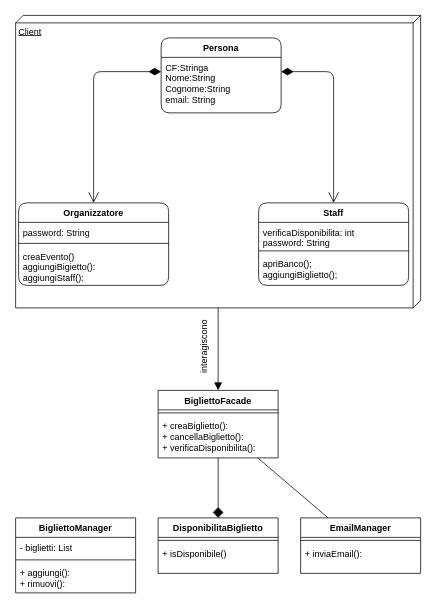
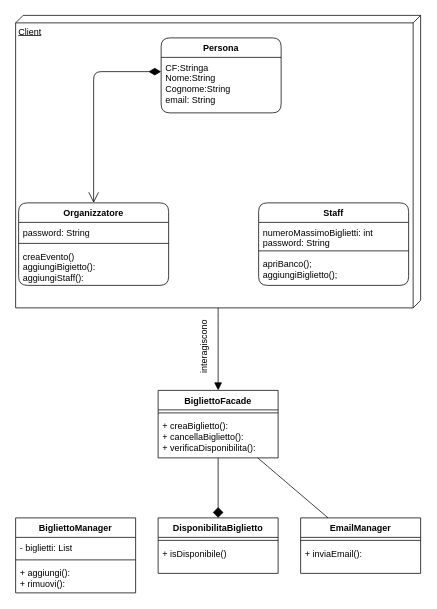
  <mxCell id="0" />
  <mxCell id="1" parent="0" />
  <mxCell id="2" value="Client" style="verticalAlign=top;align=left;spacingTop=8;spacingLeft=2;spacingRight=12;shape=cube;size=10;direction=south;fontStyle=4;html=1;whiteSpace=wrap;" vertex="1" parent="1"><mxGeometry x="20" y="20" width="540" height="390" as="geometry" /></mxCell>
  <mxCell id="3" value="BigliettoFacade" style="swimlane;fontStyle=1;align=center;verticalAlign=top;childLayout=stackLayout;horizontal=1;startSize=26;horizontalStack=0;resizeParent=1;resizeParentMax=0;resizeLast=0;collapsible=1;marginBottom=0;whiteSpace=wrap;html=1;" vertex="1" parent="1"><mxGeometry x="210" y="520" width="160" height="90" as="geometry" /></mxCell>
  <mxCell id="4" value="" style="line;strokeWidth=1;fillColor=none;align=left;verticalAlign=middle;spacingTop=-1;spacingLeft=3;spacingRight=3;rotatable=0;labelPosition=right;points=[];portConstraint=eastwest;strokeColor=inherit;" vertex="1" parent="3"><mxGeometry y="26" width="160" height="8" as="geometry" /></mxCell>
  <mxCell id="5" value="+ creaBiglietto():&lt;div&gt;+ cancellaBiglietto():&lt;/div&gt;&lt;div&gt;+ verificaDisponibilita():&lt;/div&gt;" style="text;strokeColor=none;fillColor=none;align=left;verticalAlign=top;spacingLeft=4;spacingRight=4;overflow=hidden;rotatable=0;points=[[0,0.5],[1,0.5]];portConstraint=eastwest;whiteSpace=wrap;html=1;" vertex="1" parent="3"><mxGeometry y="34" width="160" height="56" as="geometry" /></mxCell>
  <mxCell id="6" value="Persona" style="swimlane;fontStyle=1;align=center;verticalAlign=top;childLayout=stackLayout;horizontal=1;startSize=26;horizontalStack=0;resizeParent=1;resizeParentMax=0;resizeLast=0;collapsible=1;marginBottom=0;whiteSpace=wrap;html=1;rounded=1;" vertex="1" parent="1"><mxGeometry x="214" y="50" width="160" height="100" as="geometry" /></mxCell>
  <mxCell id="7" value="&lt;div&gt;CF:Stringa&lt;/div&gt;&lt;div&gt;Nome:String&lt;/div&gt;&lt;div&gt;Cognome:String&lt;br&gt;&lt;/div&gt;&lt;div&gt;email: String&lt;/div&gt;" style="text;strokeColor=none;fillColor=none;align=left;verticalAlign=top;spacingLeft=4;spacingRight=4;overflow=hidden;rotatable=0;points=[[0,0.5],[1,0.5]];portConstraint=eastwest;whiteSpace=wrap;html=1;" vertex="1" parent="6"><mxGeometry y="26" width="160" height="74" as="geometry" /></mxCell>
- <mxCell id="8" value="" style="endArrow=open;html=1;endSize=12;startArrow=diamondThin;startSize=14;startFill=1;edgeStyle=orthogonalEdgeStyle;align=left;verticalAlign=bottom;rounded=1;" edge="1" parent="1" source="6" target="10"><mxGeometry x="-1" y="3" relative="1" as="geometry"><mxPoint x="153.83" y="-258.784" as="sourcePoint" /><mxPoint x="274" y="33" as="targetPoint" /><Array as="points"><mxPoint x="444" y="95" /></Array><mxPoint as="offset" /></mxGeometry></mxCell>
  <mxCell id="9" value="" style="endArrow=open;html=1;endSize=12;startArrow=diamondThin;startSize=14;startFill=1;edgeStyle=orthogonalEdgeStyle;align=left;verticalAlign=bottom;rounded=1;entryX=0.5;entryY=0;entryDx=0;entryDy=0;" edge="1" parent="1" source="6" target="14"><mxGeometry x="-1" y="3" relative="1" as="geometry"><mxPoint x="574" y="-130" as="sourcePoint" /><mxPoint x="34" y="33" as="targetPoint" /><Array as="points"><mxPoint x="124" y="95" /></Array></mxGeometry></mxCell>
  <mxCell id="10" value="Staff" style="swimlane;fontStyle=1;align=center;verticalAlign=top;childLayout=stackLayout;horizontal=1;startSize=26;horizontalStack=0;resizeParent=1;resizeParentMax=0;resizeLast=0;collapsible=1;marginBottom=0;whiteSpace=wrap;html=1;rounded=1;" vertex="1" parent="1"><mxGeometry x="344" y="270" width="200" height="110" as="geometry" /></mxCell>
- <mxCell id="11" value="&lt;div&gt;verificaDisponibilita: int&lt;/div&gt;&lt;div&gt;password: String&lt;/div&gt;" style="text;strokeColor=none;fillColor=none;align=left;verticalAlign=top;spacingLeft=4;spacingRight=4;overflow=hidden;rotatable=0;points=[[0,0.5],[1,0.5]];portConstraint=eastwest;whiteSpace=wrap;html=1;" vertex="1" parent="10"><mxGeometry y="26" width="200" height="34" as="geometry" /></mxCell>
+ <mxCell id="11" value="&lt;div&gt;numeroMassimoBiglietti: int&lt;/div&gt;&lt;div&gt;password: String&lt;/div&gt;" style="text;strokeColor=none;fillColor=none;align=left;verticalAlign=top;spacingLeft=4;spacingRight=4;overflow=hidden;rotatable=0;points=[[0,0.5],[1,0.5]];portConstraint=eastwest;whiteSpace=wrap;html=1;" vertex="1" parent="10"><mxGeometry y="26" width="200" height="34" as="geometry" /></mxCell>
  <mxCell id="12" value="" style="line;strokeWidth=1;fillColor=none;align=left;verticalAlign=middle;spacingTop=-1;spacingLeft=3;spacingRight=3;rotatable=0;labelPosition=right;points=[];portConstraint=eastwest;strokeColor=inherit;rounded=1;" vertex="1" parent="10"><mxGeometry y="60" width="200" height="8" as="geometry" /></mxCell>
  <mxCell id="13" value="&lt;div&gt;apriBanco();&lt;div&gt;aggiungiBiglietto();&lt;/div&gt;&lt;/div&gt;" style="text;strokeColor=none;fillColor=none;align=left;verticalAlign=top;spacingLeft=4;spacingRight=4;overflow=hidden;rotatable=0;points=[[0,0.5],[1,0.5]];portConstraint=eastwest;whiteSpace=wrap;html=1;" vertex="1" parent="10"><mxGeometry y="68" width="200" height="42" as="geometry" /></mxCell>
  <mxCell id="14" value="Organizzatore" style="swimlane;fontStyle=1;align=center;verticalAlign=top;childLayout=stackLayout;horizontal=1;startSize=26;horizontalStack=0;resizeParent=1;resizeParentMax=0;resizeLast=0;collapsible=1;marginBottom=0;whiteSpace=wrap;html=1;rounded=1;" vertex="1" parent="1"><mxGeometry x="24" y="270" width="200" height="110" as="geometry" /></mxCell>
  <mxCell id="15" value="&lt;div&gt;&lt;span style=&quot;background-color: initial;&quot;&gt;password: String&lt;/span&gt;&lt;/div&gt;" style="text;strokeColor=none;fillColor=none;align=left;verticalAlign=top;spacingLeft=4;spacingRight=4;overflow=hidden;rotatable=0;points=[[0,0.5],[1,0.5]];portConstraint=eastwest;whiteSpace=wrap;html=1;" vertex="1" parent="14"><mxGeometry y="26" width="200" height="24" as="geometry" /></mxCell>
  <mxCell id="16" value="" style="line;strokeWidth=1;fillColor=none;align=left;verticalAlign=middle;spacingTop=-1;spacingLeft=3;spacingRight=3;rotatable=0;labelPosition=right;points=[];portConstraint=eastwest;strokeColor=inherit;rounded=1;" vertex="1" parent="14"><mxGeometry y="50" width="200" height="8" as="geometry" /></mxCell>
  <mxCell id="17" value="creaEvento()&lt;div&gt;aggiungiBigietto():&lt;/div&gt;&lt;div&gt;aggiungiStaff():&lt;/div&gt;&lt;div&gt;&lt;br&gt;&lt;/div&gt;" style="text;strokeColor=none;fillColor=none;align=left;verticalAlign=top;spacingLeft=4;spacingRight=4;overflow=hidden;rotatable=0;points=[[0,0.5],[1,0.5]];portConstraint=eastwest;whiteSpace=wrap;html=1;" vertex="1" parent="14"><mxGeometry y="58" width="200" height="52" as="geometry" /></mxCell>
  <mxCell id="18" value="interagiscono" style="endArrow=block;endFill=1;html=1;edgeStyle=orthogonalEdgeStyle;align=right;verticalAlign=top;rounded=0;fontSize=12;startSize=8;endSize=8;curved=1;horizontal=0;" edge="1" parent="1" source="2" target="3"><mxGeometry x="-0.818" y="-24" relative="1" as="geometry"><mxPoint x="206" y="390" as="sourcePoint" /><mxPoint x="366" y="390" as="targetPoint" /><mxPoint as="offset" /></mxGeometry></mxCell>
  <mxCell id="19" value="BigliettoManager" style="swimlane;fontStyle=1;align=center;verticalAlign=top;childLayout=stackLayout;horizontal=1;startSize=26;horizontalStack=0;resizeParent=1;resizeParentMax=0;resizeLast=0;collapsible=1;marginBottom=0;whiteSpace=wrap;html=1;" vertex="1" parent="1"><mxGeometry x="20" y="690" width="160" height="100" as="geometry" /></mxCell>
  <mxCell id="20" value="- biglietti: List" style="text;strokeColor=none;fillColor=none;align=left;verticalAlign=top;spacingLeft=4;spacingRight=4;overflow=hidden;rotatable=0;points=[[0,0.5],[1,0.5]];portConstraint=eastwest;whiteSpace=wrap;html=1;" vertex="1" parent="19"><mxGeometry y="26" width="160" height="26" as="geometry" /></mxCell>
  <mxCell id="21" value="" style="line;strokeWidth=1;fillColor=none;align=left;verticalAlign=middle;spacingTop=-1;spacingLeft=3;spacingRight=3;rotatable=0;labelPosition=right;points=[];portConstraint=eastwest;strokeColor=inherit;" vertex="1" parent="19"><mxGeometry y="52" width="160" height="8" as="geometry" /></mxCell>
  <mxCell id="22" value="+ aggiungi():&lt;div&gt;+ rimuovi():&lt;/div&gt;" style="text;strokeColor=none;fillColor=none;align=left;verticalAlign=top;spacingLeft=4;spacingRight=4;overflow=hidden;rotatable=0;points=[[0,0.5],[1,0.5]];portConstraint=eastwest;whiteSpace=wrap;html=1;" vertex="1" parent="19"><mxGeometry y="60" width="160" height="40" as="geometry" /></mxCell>
  <mxCell id="23" value="DisponibilitaBiglietto" style="swimlane;fontStyle=1;align=center;verticalAlign=top;childLayout=stackLayout;horizontal=1;startSize=26;horizontalStack=0;resizeParent=1;resizeParentMax=0;resizeLast=0;collapsible=1;marginBottom=0;whiteSpace=wrap;html=1;" vertex="1" parent="1"><mxGeometry x="210" y="690" width="160" height="74" as="geometry" /></mxCell>
  <mxCell id="24" value="" style="line;strokeWidth=1;fillColor=none;align=left;verticalAlign=middle;spacingTop=-1;spacingLeft=3;spacingRight=3;rotatable=0;labelPosition=right;points=[];portConstraint=eastwest;strokeColor=inherit;" vertex="1" parent="23"><mxGeometry y="26" width="160" height="8" as="geometry" /></mxCell>
  <mxCell id="25" value="+ isDisponibile()" style="text;strokeColor=none;fillColor=none;align=left;verticalAlign=top;spacingLeft=4;spacingRight=4;overflow=hidden;rotatable=0;points=[[0,0.5],[1,0.5]];portConstraint=eastwest;whiteSpace=wrap;html=1;" vertex="1" parent="23"><mxGeometry y="34" width="160" height="40" as="geometry" /></mxCell>
  <mxCell id="26" value="EmailManager" style="swimlane;fontStyle=1;align=center;verticalAlign=top;childLayout=stackLayout;horizontal=1;startSize=26;horizontalStack=0;resizeParent=1;resizeParentMax=0;resizeLast=0;collapsible=1;marginBottom=0;whiteSpace=wrap;html=1;" vertex="1" parent="1"><mxGeometry x="400" y="690" width="160" height="74" as="geometry" /></mxCell>
  <mxCell id="27" value="" style="line;strokeWidth=1;fillColor=none;align=left;verticalAlign=middle;spacingTop=-1;spacingLeft=3;spacingRight=3;rotatable=0;labelPosition=right;points=[];portConstraint=eastwest;strokeColor=inherit;" vertex="1" parent="26"><mxGeometry y="26" width="160" height="8" as="geometry" /></mxCell>
  <mxCell id="28" value="+ inviaEmail():" style="text;strokeColor=none;fillColor=none;align=left;verticalAlign=top;spacingLeft=4;spacingRight=4;overflow=hidden;rotatable=0;points=[[0,0.5],[1,0.5]];portConstraint=eastwest;whiteSpace=wrap;html=1;" vertex="1" parent="26"><mxGeometry y="34" width="160" height="40" as="geometry" /></mxCell>
  <mxCell id="29" value="" style="endArrow=diamond;endFill=1;endSize=12;html=1;rounded=0;fontSize=12;curved=1;" edge="1" parent="1" source="3" target="23"><mxGeometry width="160" relative="1" as="geometry"><mxPoint x="206" y="560" as="sourcePoint" /><mxPoint x="366" y="560" as="targetPoint" /></mxGeometry></mxCell>
  <mxCell id="30" value="" style="endArrow=none;endFill=1;endSize=12;html=1;rounded=0;fontSize=12;curved=1;" edge="1" parent="1" source="3" target="26"><mxGeometry width="160" relative="1" as="geometry"><mxPoint x="206" y="560" as="sourcePoint" /><mxPoint x="366" y="560" as="targetPoint" /></mxGeometry></mxCell>
